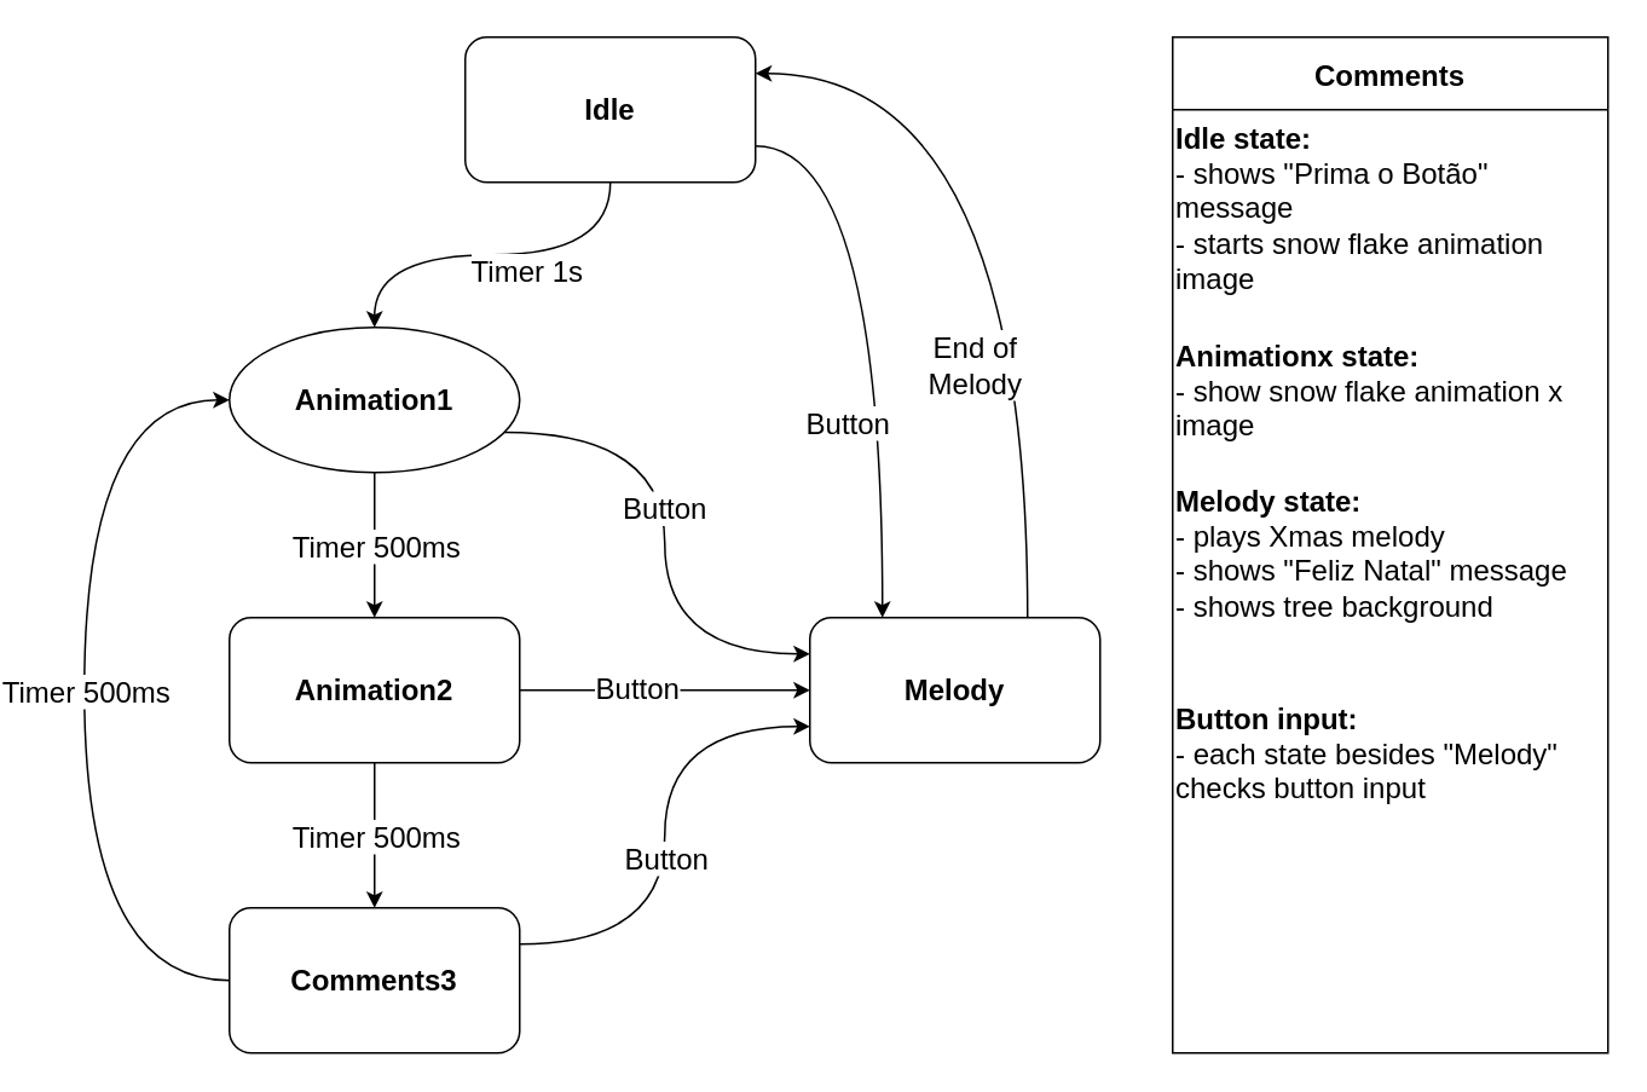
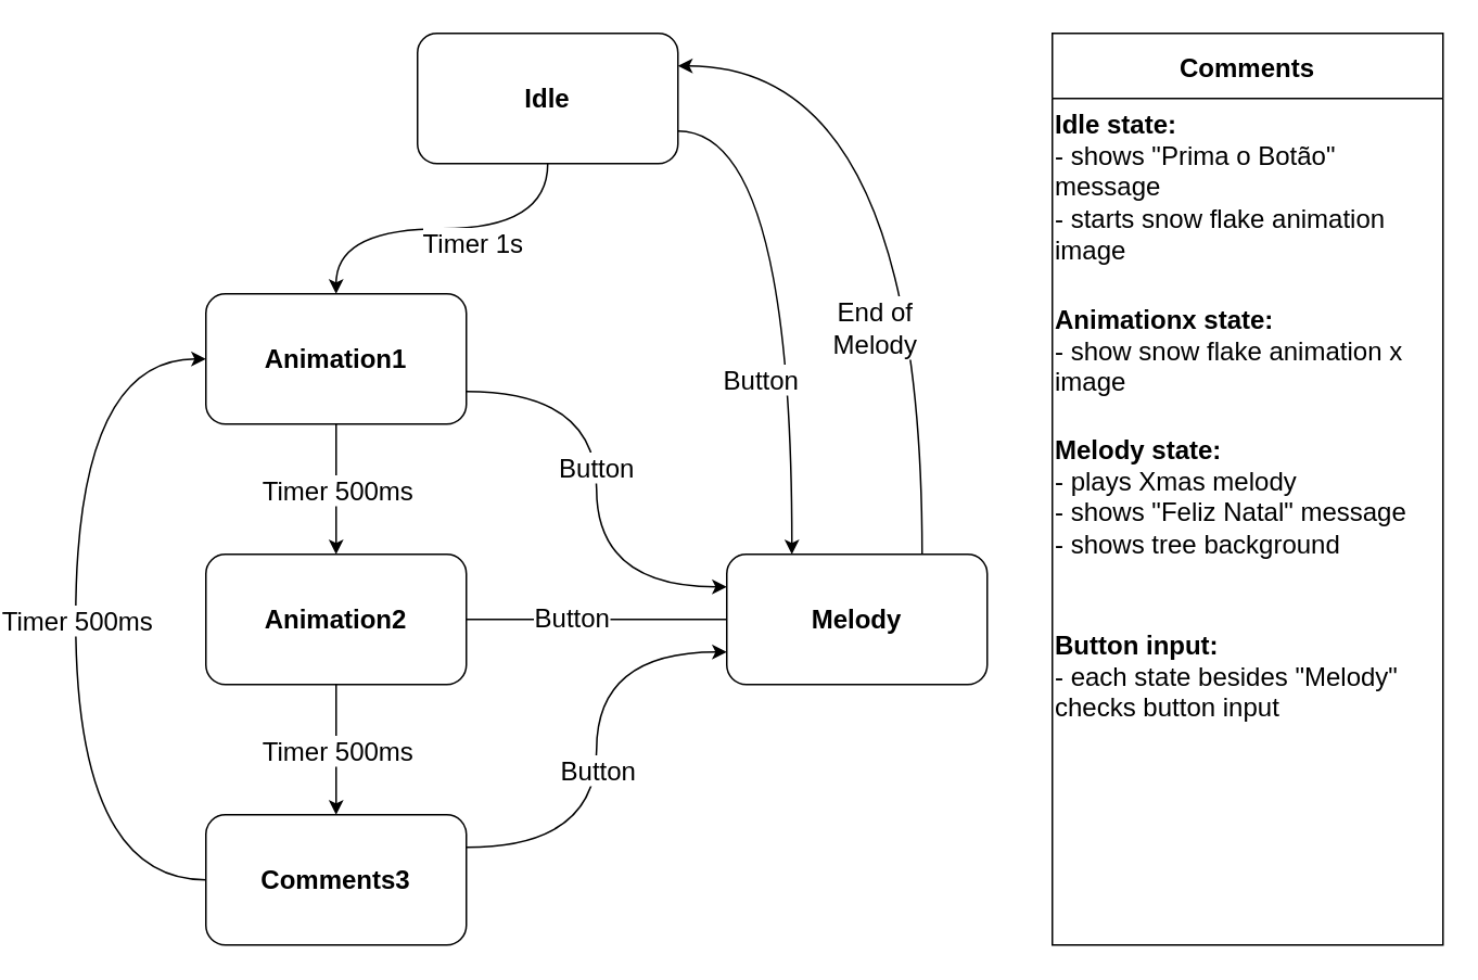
  <mxCell id="0" />
  <mxCell id="1" parent="0" />
  <mxCell id="2" style="edgeStyle=orthogonalEdgeStyle;rounded=0;orthogonalLoop=1;jettySize=auto;html=1;exitX=0.5;exitY=1;exitDx=0;exitDy=0;entryX=0.5;entryY=0;entryDx=0;entryDy=0;fontSize=16;curved=1;" edge="1" parent="1" source="6" target="14"><mxGeometry relative="1" as="geometry" /></mxCell>
  <mxCell id="3" value="Timer 1s" style="edgeLabel;html=1;align=center;verticalAlign=middle;resizable=0;points=[];fontSize=16;" vertex="1" connectable="0" parent="2"><mxGeometry x="-0.18" y="1" relative="1" as="geometry"><mxPoint x="-1" y="7" as="offset" /></mxGeometry></mxCell>
  <mxCell id="4" style="edgeStyle=orthogonalEdgeStyle;curved=1;rounded=0;orthogonalLoop=1;jettySize=auto;html=1;exitX=1;exitY=0.75;exitDx=0;exitDy=0;entryX=0.25;entryY=0;entryDx=0;entryDy=0;fontSize=16;" edge="1" parent="1" source="6" target="9"><mxGeometry relative="1" as="geometry"><Array as="points"><mxPoint x="460" y="80" /></Array></mxGeometry></mxCell>
  <mxCell id="5" value="Button" style="edgeLabel;html=1;align=center;verticalAlign=middle;resizable=0;points=[];fontSize=16;" vertex="1" connectable="0" parent="4"><mxGeometry x="0.347" y="-2" relative="1" as="geometry"><mxPoint x="-18" as="offset" /></mxGeometry></mxCell>
  <mxCell id="6" value="&lt;b&gt;&lt;font style=&quot;font-size: 16px;&quot;&gt;Idle&lt;br&gt;&lt;/font&gt;&lt;/b&gt;" style="rounded=1;whiteSpace=wrap;html=1;" vertex="1" parent="1"><mxGeometry x="230" y="20" width="160" height="80" as="geometry" /></mxCell>
  <mxCell id="7" style="edgeStyle=orthogonalEdgeStyle;curved=1;rounded=0;orthogonalLoop=1;jettySize=auto;html=1;exitX=0.75;exitY=0;exitDx=0;exitDy=0;entryX=1;entryY=0.25;entryDx=0;entryDy=0;fontSize=16;" edge="1" parent="1" source="9" target="6"><mxGeometry relative="1" as="geometry" /></mxCell>
  <mxCell id="8" value="End of&lt;br&gt;Melody" style="edgeLabel;html=1;align=center;verticalAlign=middle;resizable=0;points=[];fontSize=16;" vertex="1" connectable="0" parent="7"><mxGeometry x="-0.376" y="5" relative="1" as="geometry"><mxPoint x="-25" as="offset" /></mxGeometry></mxCell>
  <mxCell id="9" value="&lt;b&gt;&lt;font style=&quot;font-size: 16px;&quot;&gt;Melody&lt;br&gt;&lt;/font&gt;&lt;/b&gt;" style="rounded=1;whiteSpace=wrap;html=1;" vertex="1" parent="1"><mxGeometry x="420" y="340" width="160" height="80" as="geometry" /></mxCell>
  <mxCell id="10" style="edgeStyle=orthogonalEdgeStyle;curved=1;rounded=0;orthogonalLoop=1;jettySize=auto;html=1;exitX=0.5;exitY=1;exitDx=0;exitDy=0;entryX=0.5;entryY=0;entryDx=0;entryDy=0;fontSize=16;" edge="1" parent="1" source="14" target="19"><mxGeometry relative="1" as="geometry"><Array as="points"><mxPoint x="180" y="270" /><mxPoint x="180" y="270" /></Array></mxGeometry></mxCell>
  <mxCell id="11" value="Timer 500ms" style="edgeLabel;html=1;align=center;verticalAlign=middle;resizable=0;points=[];fontSize=16;" vertex="1" connectable="0" parent="10"><mxGeometry x="-0.222" relative="1" as="geometry"><mxPoint y="9" as="offset" /></mxGeometry></mxCell>
  <mxCell id="12" style="edgeStyle=orthogonalEdgeStyle;curved=1;rounded=0;orthogonalLoop=1;jettySize=auto;html=1;exitX=1;exitY=0.75;exitDx=0;exitDy=0;entryX=0;entryY=0.25;entryDx=0;entryDy=0;fontSize=16;" edge="1" parent="1" source="14" target="9"><mxGeometry relative="1" as="geometry" /></mxCell>
  <mxCell id="13" value="Button" style="edgeLabel;html=1;align=center;verticalAlign=middle;resizable=0;points=[];fontSize=16;" vertex="1" connectable="0" parent="12"><mxGeometry x="-0.103" y="-1" relative="1" as="geometry"><mxPoint as="offset" /></mxGeometry></mxCell>
- <mxCell id="14" value="&lt;b&gt;&lt;font style=&quot;font-size: 16px;&quot;&gt;Animation1&lt;/font&gt;&lt;/b&gt;" style="ellipse;whiteSpace=wrap;html=1;" vertex="1" parent="1"><mxGeometry x="100" y="180" width="160" height="80" as="geometry" /></mxCell>
+ <mxCell id="14" value="&lt;b&gt;&lt;font style=&quot;font-size: 16px;&quot;&gt;Animation1&lt;/font&gt;&lt;/b&gt;" style="rounded=1;whiteSpace=wrap;html=1;" vertex="1" parent="1"><mxGeometry x="100" y="180" width="160" height="80" as="geometry" /></mxCell>
  <mxCell id="15" style="edgeStyle=orthogonalEdgeStyle;curved=1;rounded=0;orthogonalLoop=1;jettySize=auto;html=1;exitX=0.5;exitY=1;exitDx=0;exitDy=0;entryX=0.5;entryY=0;entryDx=0;entryDy=0;fontSize=16;" edge="1" parent="1" source="19" target="24"><mxGeometry relative="1" as="geometry" /></mxCell>
  <mxCell id="16" value="Timer 500ms" style="edgeLabel;html=1;align=center;verticalAlign=middle;resizable=0;points=[];fontSize=16;" vertex="1" connectable="0" parent="15"><mxGeometry x="0.209" y="3" relative="1" as="geometry"><mxPoint x="-3" y="-8" as="offset" /></mxGeometry></mxCell>
- <mxCell id="17" style="edgeStyle=orthogonalEdgeStyle;curved=1;rounded=0;orthogonalLoop=1;jettySize=auto;html=1;exitX=1;exitY=0.5;exitDx=0;exitDy=0;entryX=0;entryY=0.5;entryDx=0;entryDy=0;fontSize=16;" edge="1" parent="1" source="19" target="9"><mxGeometry relative="1" as="geometry" /></mxCell>
+ <mxCell id="17" style="edgeStyle=orthogonalEdgeStyle;curved=1;rounded=0;orthogonalLoop=1;jettySize=auto;html=1;exitX=1;exitY=0.5;exitDx=0;exitDy=0;entryX=0;entryY=0.5;entryDx=0;entryDy=0;fontSize=16;endArrow=none;" edge="1" parent="1" source="19" target="9"><mxGeometry relative="1" as="geometry" /></mxCell>
  <mxCell id="18" value="Button" style="edgeLabel;html=1;align=center;verticalAlign=middle;resizable=0;points=[];fontSize=16;" vertex="1" connectable="0" parent="17"><mxGeometry x="-0.206" y="2" relative="1" as="geometry"><mxPoint as="offset" /></mxGeometry></mxCell>
  <mxCell id="19" value="&lt;b&gt;&lt;font style=&quot;font-size: 16px;&quot;&gt;Animation2&lt;/font&gt;&lt;/b&gt;" style="rounded=1;whiteSpace=wrap;html=1;" vertex="1" parent="1"><mxGeometry x="100" y="340" width="160" height="80" as="geometry" /></mxCell>
  <mxCell id="20" style="edgeStyle=orthogonalEdgeStyle;curved=1;rounded=0;orthogonalLoop=1;jettySize=auto;html=1;exitX=1;exitY=0.25;exitDx=0;exitDy=0;entryX=0;entryY=0.75;entryDx=0;entryDy=0;fontSize=16;" edge="1" parent="1" source="24" target="9"><mxGeometry relative="1" as="geometry" /></mxCell>
  <mxCell id="21" value="Button" style="edgeLabel;html=1;align=center;verticalAlign=middle;resizable=0;points=[];fontSize=16;" vertex="1" connectable="0" parent="20"><mxGeometry x="-0.089" relative="1" as="geometry"><mxPoint as="offset" /></mxGeometry></mxCell>
  <mxCell id="22" style="edgeStyle=orthogonalEdgeStyle;curved=1;rounded=0;orthogonalLoop=1;jettySize=auto;html=1;exitX=0;exitY=0.5;exitDx=0;exitDy=0;entryX=0;entryY=0.5;entryDx=0;entryDy=0;fontSize=16;" edge="1" parent="1" source="24" target="14"><mxGeometry relative="1" as="geometry"><Array as="points"><mxPoint x="20" y="540" /><mxPoint x="20" y="220" /></Array></mxGeometry></mxCell>
  <mxCell id="23" value="Timer 500ms" style="edgeLabel;html=1;align=center;verticalAlign=middle;resizable=0;points=[];fontSize=16;" vertex="1" connectable="0" parent="22"><mxGeometry x="-0.061" y="-3" relative="1" as="geometry"><mxPoint x="-3" y="-15" as="offset" /></mxGeometry></mxCell>
  <mxCell id="24" value="&lt;b&gt;&lt;font style=&quot;font-size: 16px;&quot;&gt;Comments3&lt;/font&gt;&lt;/b&gt;" style="rounded=1;whiteSpace=wrap;html=1;" vertex="1" parent="1"><mxGeometry x="100" y="500" width="160" height="80" as="geometry" /></mxCell>
  <mxCell id="25" value="Comments" style="swimlane;fontSize=16;startSize=40;" vertex="1" parent="1"><mxGeometry x="620" y="20" width="240" height="560" as="geometry" /></mxCell>
  <mxCell id="26" value="&lt;b&gt;Idle state:&lt;br&gt;&lt;/b&gt;- shows &quot;Prima o Botão&quot; message&lt;br&gt;- starts snow flake animation image" style="text;html=1;strokeColor=none;fillColor=none;align=left;verticalAlign=top;whiteSpace=wrap;rounded=0;fontSize=16;" vertex="1" parent="25"><mxGeometry y="40" width="240" height="120" as="geometry" /></mxCell>
  <mxCell id="27" value="&lt;b&gt;Animationx state:&lt;br&gt;&lt;/b&gt;- show snow flake animation x image" style="text;html=1;strokeColor=none;fillColor=none;align=left;verticalAlign=top;whiteSpace=wrap;rounded=0;fontSize=16;" vertex="1" parent="25"><mxGeometry y="160" width="240" height="80" as="geometry" /></mxCell>
  <mxCell id="28" value="&lt;b&gt;Melody state:&lt;br&gt;&lt;/b&gt;- plays Xmas melody&lt;br&gt;- shows &quot;Feliz Natal&quot; message&lt;br&gt;- shows tree background" style="text;html=1;strokeColor=none;fillColor=none;align=left;verticalAlign=top;whiteSpace=wrap;rounded=0;fontSize=16;" vertex="1" parent="25"><mxGeometry y="240" width="240" height="120" as="geometry" /></mxCell>
  <mxCell id="29" value="&lt;b&gt;Button input:&lt;br&gt;&lt;/b&gt;- each state besides &quot;Melody&quot; checks button input" style="text;html=1;strokeColor=none;fillColor=none;align=left;verticalAlign=top;whiteSpace=wrap;rounded=0;fontSize=16;" vertex="1" parent="25"><mxGeometry y="360" width="240" height="80" as="geometry" /></mxCell>
